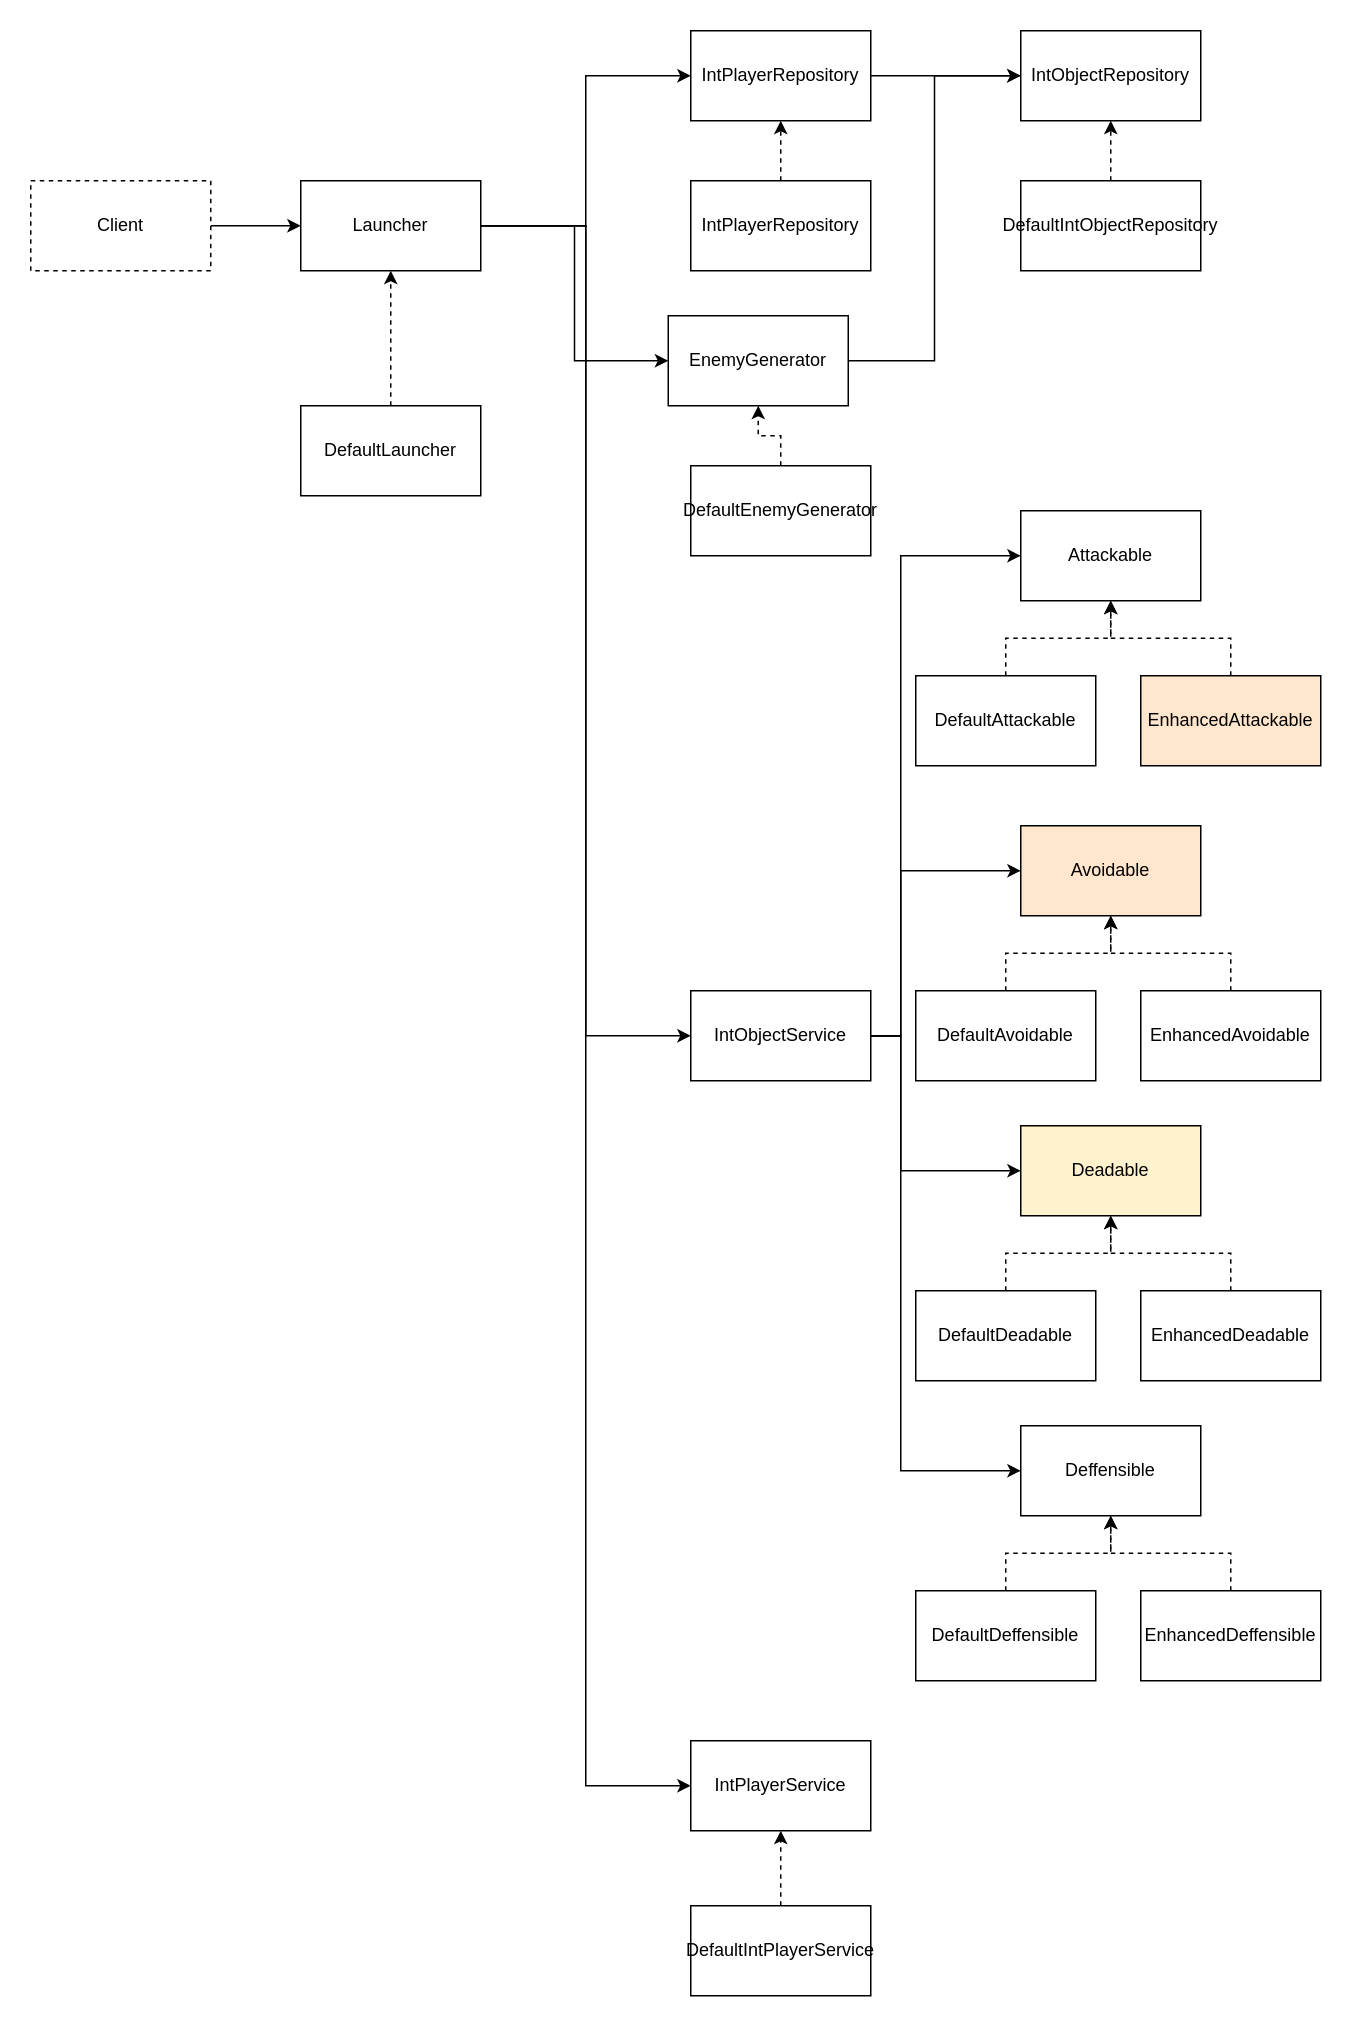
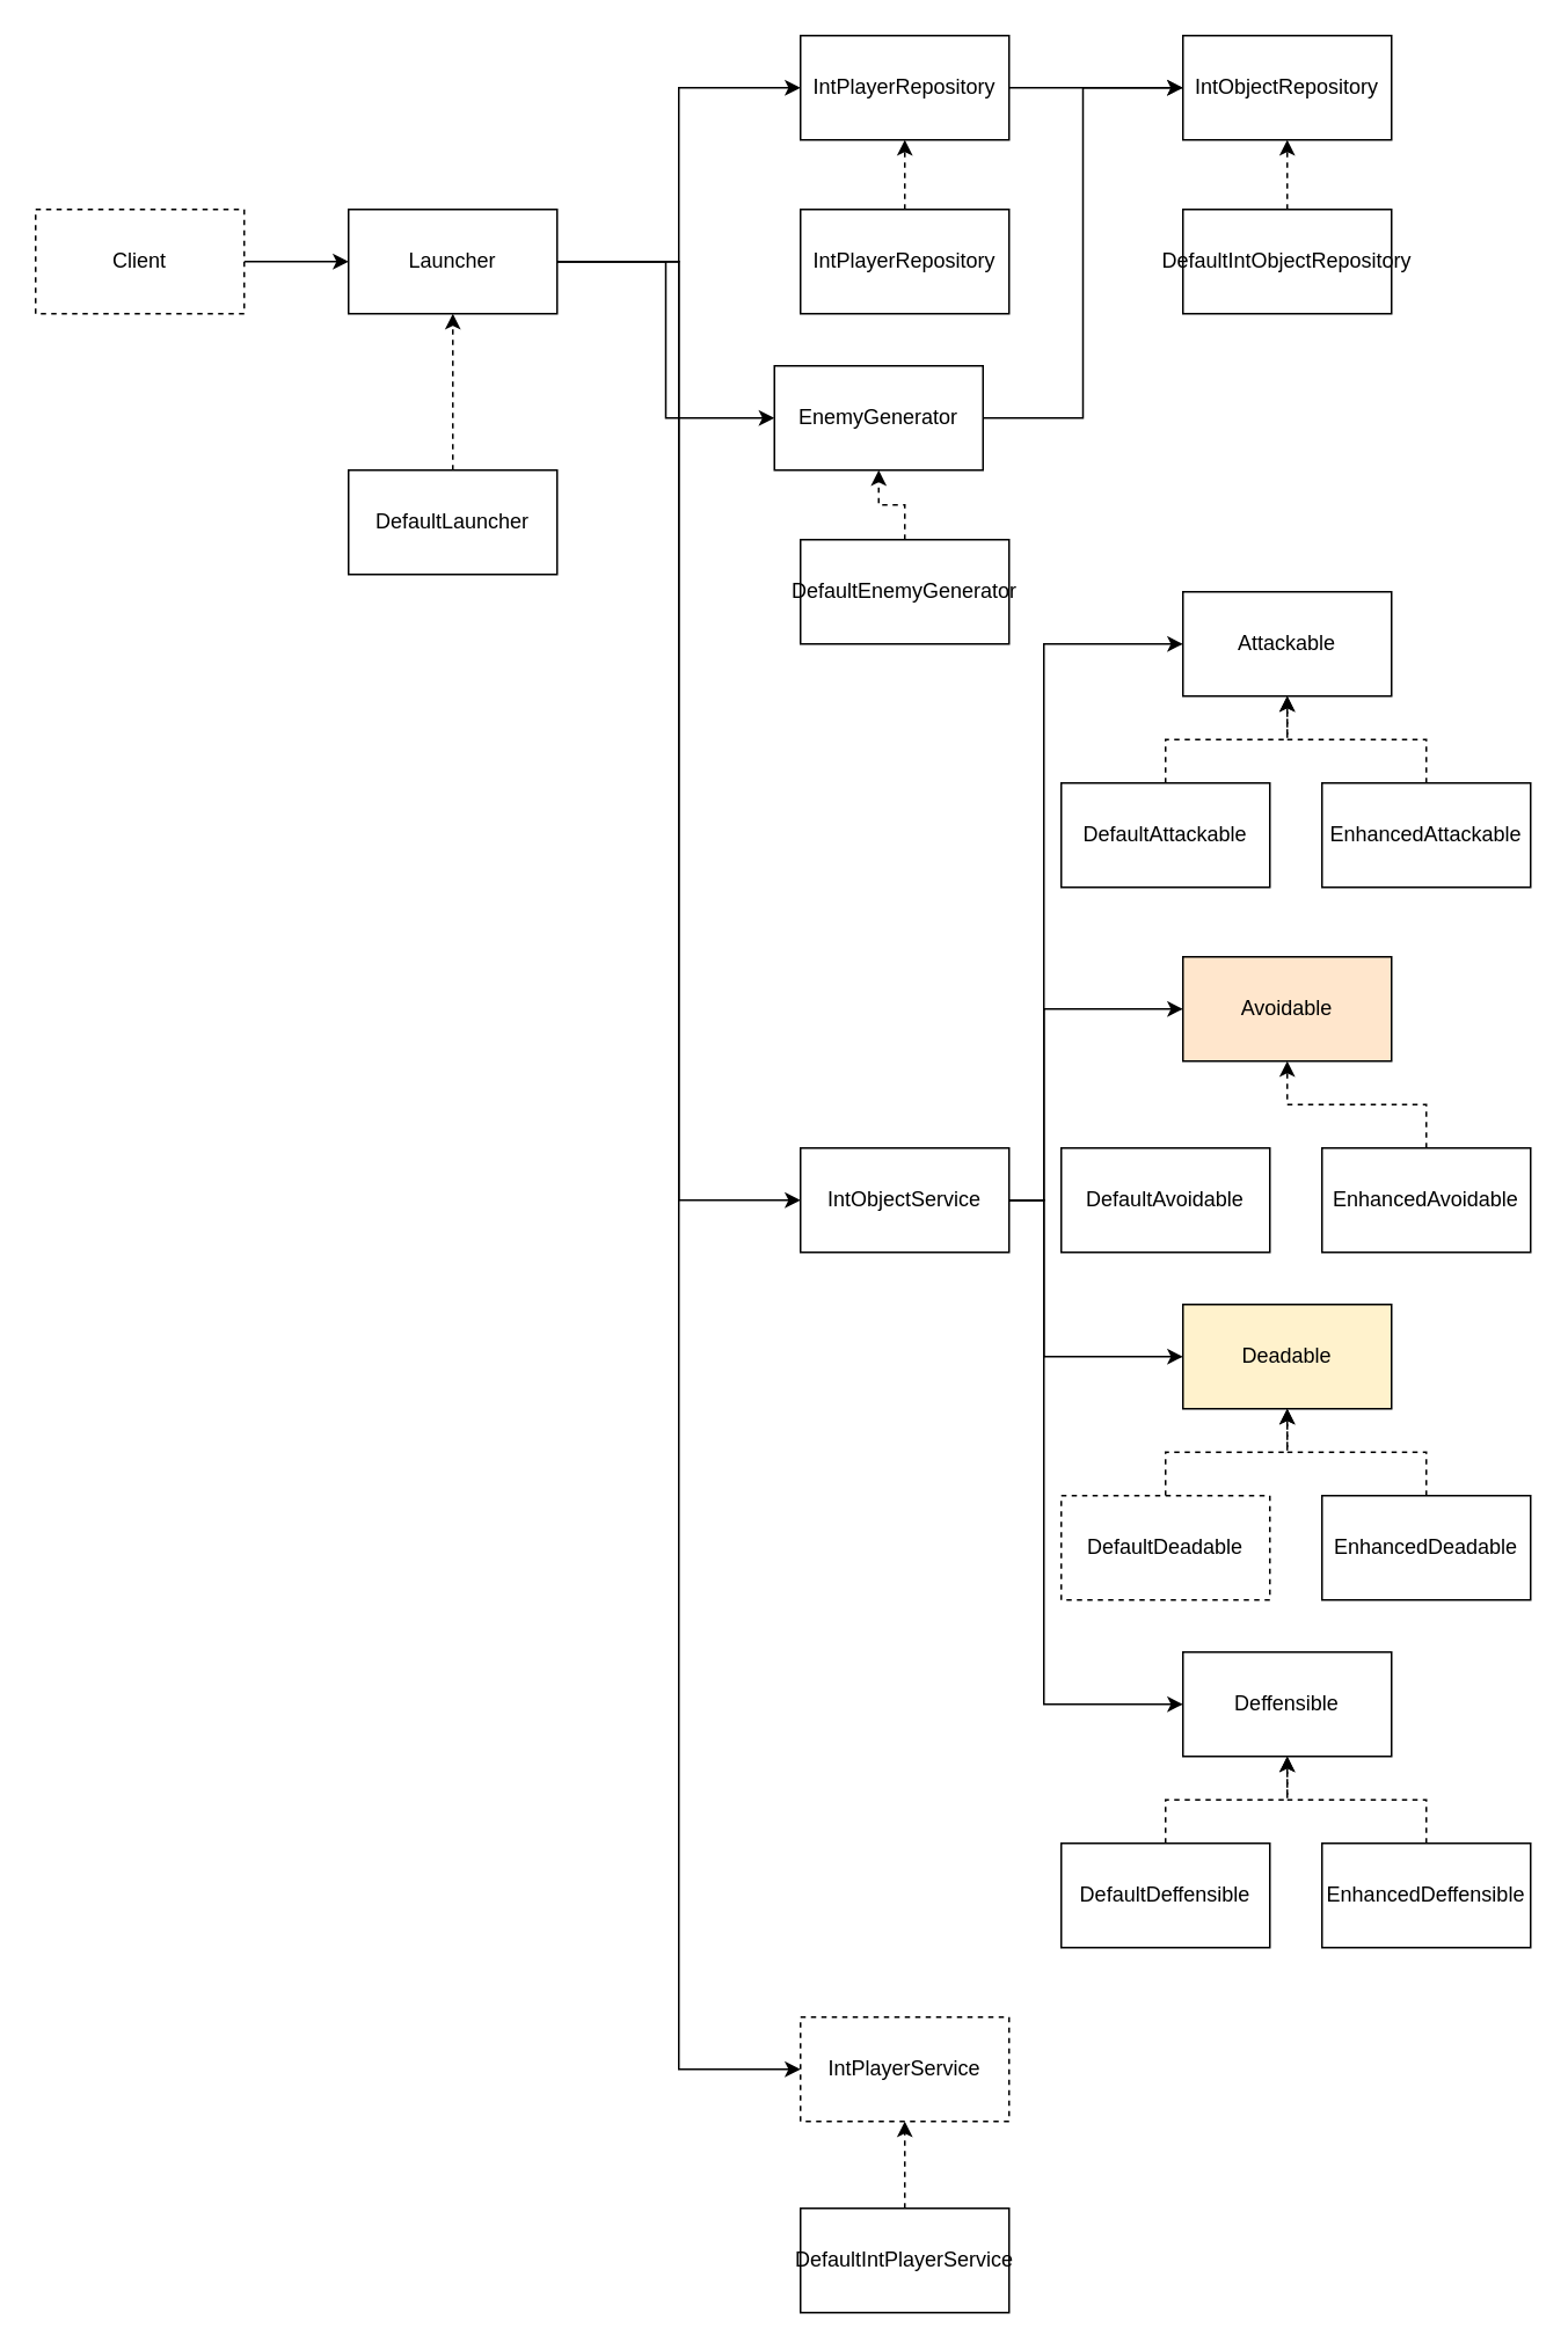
  <mxCell id="0" />
  <mxCell id="1" parent="0" />
  <mxCell id="2" style="edgeStyle=orthogonalEdgeStyle;rounded=0;orthogonalLoop=1;jettySize=auto;html=1;exitX=1;exitY=0.5;exitDx=0;exitDy=0;entryX=0;entryY=0.5;entryDx=0;entryDy=0;" edge="1" parent="1" source="6" target="20"><mxGeometry relative="1" as="geometry" /></mxCell>
  <mxCell id="3" style="edgeStyle=orthogonalEdgeStyle;rounded=0;orthogonalLoop=1;jettySize=auto;html=1;exitX=1;exitY=0.5;exitDx=0;exitDy=0;entryX=0;entryY=0.5;entryDx=0;entryDy=0;" edge="1" parent="1" source="6" target="18"><mxGeometry relative="1" as="geometry" /></mxCell>
  <mxCell id="4" style="edgeStyle=orthogonalEdgeStyle;rounded=0;orthogonalLoop=1;jettySize=auto;html=1;entryX=0;entryY=0.5;entryDx=0;entryDy=0;" edge="1" parent="1" source="6" target="11"><mxGeometry relative="1" as="geometry" /></mxCell>
  <mxCell id="5" style="edgeStyle=orthogonalEdgeStyle;rounded=0;orthogonalLoop=1;jettySize=auto;html=1;entryX=0;entryY=0.5;entryDx=0;entryDy=0;" edge="1" parent="1" source="6" target="13"><mxGeometry relative="1" as="geometry" /></mxCell>
  <mxCell id="6" value="Launcher" style="rounded=0;whiteSpace=wrap;html=1;" vertex="1" parent="1"><mxGeometry x="200" y="120" width="120" height="60" as="geometry" /></mxCell>
  <mxCell id="7" value="" style="edgeStyle=orthogonalEdgeStyle;rounded=0;orthogonalLoop=1;jettySize=auto;html=1;dashed=1;" edge="1" parent="1" source="8" target="6"><mxGeometry relative="1" as="geometry" /></mxCell>
  <mxCell id="8" value="DefaultLauncher" style="rounded=0;whiteSpace=wrap;html=1;" vertex="1" parent="1"><mxGeometry x="200" y="270" width="120" height="60" as="geometry" /></mxCell>
  <mxCell id="9" value="" style="edgeStyle=orthogonalEdgeStyle;rounded=0;orthogonalLoop=1;jettySize=auto;html=1;" edge="1" parent="1" source="10" target="6"><mxGeometry relative="1" as="geometry" /></mxCell>
  <mxCell id="10" value="Client" style="rounded=0;whiteSpace=wrap;html=1;dashed=1;" vertex="1" parent="1"><mxGeometry x="20" y="120" width="120" height="60" as="geometry" /></mxCell>
- <mxCell id="11" value="IntPlayerService" style="rounded=0;whiteSpace=wrap;html=1;" vertex="1" parent="1"><mxGeometry x="460" y="1160" width="120" height="60" as="geometry" /></mxCell>
+ <mxCell id="11" value="IntPlayerService" style="rounded=0;whiteSpace=wrap;html=1;dashed=1;" vertex="1" parent="1"><mxGeometry x="460" y="1160" width="120" height="60" as="geometry" /></mxCell>
  <mxCell id="12" style="edgeStyle=orthogonalEdgeStyle;rounded=0;orthogonalLoop=1;jettySize=auto;html=1;entryX=0;entryY=0.5;entryDx=0;entryDy=0;" edge="1" parent="1" source="13" target="23"><mxGeometry relative="1" as="geometry" /></mxCell>
  <mxCell id="13" value="IntPlayerRepository" style="rounded=0;whiteSpace=wrap;html=1;" vertex="1" parent="1"><mxGeometry x="460" y="20" width="120" height="60" as="geometry" /></mxCell>
  <mxCell id="14" value="" style="edgeStyle=orthogonalEdgeStyle;rounded=0;orthogonalLoop=1;jettySize=auto;html=1;" edge="1" parent="1" source="18" target="26"><mxGeometry relative="1" as="geometry"><Array as="points"><mxPoint x="600" y="690" /><mxPoint x="600" y="370" /></Array></mxGeometry></mxCell>
  <mxCell id="15" style="edgeStyle=orthogonalEdgeStyle;rounded=0;orthogonalLoop=1;jettySize=auto;html=1;entryX=0;entryY=0.5;entryDx=0;entryDy=0;exitX=1;exitY=0.5;exitDx=0;exitDy=0;" edge="1" parent="1" source="18" target="31"><mxGeometry relative="1" as="geometry"><Array as="points"><mxPoint x="600" y="690" /><mxPoint x="600" y="580" /></Array></mxGeometry></mxCell>
  <mxCell id="16" style="edgeStyle=orthogonalEdgeStyle;rounded=0;orthogonalLoop=1;jettySize=auto;html=1;entryX=0;entryY=0.5;entryDx=0;entryDy=0;" edge="1" parent="1" source="18" target="36"><mxGeometry relative="1" as="geometry"><Array as="points"><mxPoint x="600" y="690" /><mxPoint x="600" y="780" /></Array></mxGeometry></mxCell>
  <mxCell id="17" style="edgeStyle=orthogonalEdgeStyle;rounded=0;orthogonalLoop=1;jettySize=auto;html=1;exitX=1;exitY=0.5;exitDx=0;exitDy=0;entryX=0;entryY=0.5;entryDx=0;entryDy=0;" edge="1" parent="1" source="18" target="41"><mxGeometry relative="1" as="geometry"><Array as="points"><mxPoint x="600" y="690" /><mxPoint x="600" y="980" /></Array></mxGeometry></mxCell>
  <mxCell id="18" value="IntObjectService" style="rounded=0;whiteSpace=wrap;html=1;" vertex="1" parent="1"><mxGeometry x="460" y="660" width="120" height="60" as="geometry" /></mxCell>
  <mxCell id="19" style="edgeStyle=orthogonalEdgeStyle;rounded=0;orthogonalLoop=1;jettySize=auto;html=1;entryX=0;entryY=0.5;entryDx=0;entryDy=0;" edge="1" parent="1" source="20" target="23"><mxGeometry relative="1" as="geometry" /></mxCell>
  <mxCell id="20" value="EnemyGenerator" style="rounded=0;whiteSpace=wrap;html=1;" vertex="1" parent="1"><mxGeometry x="445" y="210" width="120" height="60" as="geometry" /></mxCell>
  <mxCell id="21" value="" style="edgeStyle=orthogonalEdgeStyle;rounded=0;orthogonalLoop=1;jettySize=auto;html=1;dashed=1;" edge="1" parent="1" source="22" target="20"><mxGeometry relative="1" as="geometry" /></mxCell>
  <mxCell id="22" value="DefaultEnemyGenerator" style="rounded=0;whiteSpace=wrap;html=1;" vertex="1" parent="1"><mxGeometry x="460" y="310" width="120" height="60" as="geometry" /></mxCell>
  <mxCell id="23" value="IntObjectRepository" style="rounded=0;whiteSpace=wrap;html=1;" vertex="1" parent="1"><mxGeometry x="680" y="20" width="120" height="60" as="geometry" /></mxCell>
  <mxCell id="24" value="" style="edgeStyle=orthogonalEdgeStyle;rounded=0;orthogonalLoop=1;jettySize=auto;html=1;dashed=1;" edge="1" parent="1" source="25" target="23"><mxGeometry relative="1" as="geometry" /></mxCell>
  <mxCell id="25" value="DefaultIntObjectRepository" style="rounded=0;whiteSpace=wrap;html=1;" vertex="1" parent="1"><mxGeometry x="680" y="120" width="120" height="60" as="geometry" /></mxCell>
  <mxCell id="26" value="Attackable" style="rounded=0;whiteSpace=wrap;html=1;" vertex="1" parent="1"><mxGeometry x="680" y="340" width="120" height="60" as="geometry" /></mxCell>
  <mxCell id="27" style="edgeStyle=orthogonalEdgeStyle;rounded=0;orthogonalLoop=1;jettySize=auto;html=1;entryX=0.5;entryY=1;entryDx=0;entryDy=0;dashed=1;" edge="1" parent="1" source="28" target="26"><mxGeometry relative="1" as="geometry" /></mxCell>
  <mxCell id="28" value="DefaultAttackable" style="rounded=0;whiteSpace=wrap;html=1;" vertex="1" parent="1"><mxGeometry x="610" y="450" width="120" height="60" as="geometry" /></mxCell>
  <mxCell id="29" style="edgeStyle=orthogonalEdgeStyle;rounded=0;orthogonalLoop=1;jettySize=auto;html=1;entryX=0.5;entryY=1;entryDx=0;entryDy=0;dashed=1;" edge="1" parent="1" source="30" target="26"><mxGeometry relative="1" as="geometry" /></mxCell>
- <mxCell id="30" value="EnhancedAttackable" style="rounded=0;whiteSpace=wrap;html=1;fillColor=#ffe6cc;" vertex="1" parent="1"><mxGeometry x="760" y="450" width="120" height="60" as="geometry" /></mxCell>
+ <mxCell id="30" value="EnhancedAttackable" style="rounded=0;whiteSpace=wrap;html=1;" vertex="1" parent="1"><mxGeometry x="760" y="450" width="120" height="60" as="geometry" /></mxCell>
  <mxCell id="31" value="Avoidable" style="rounded=0;whiteSpace=wrap;html=1;fillColor=#ffe6cc;" vertex="1" parent="1"><mxGeometry x="680" y="550" width="120" height="60" as="geometry" /></mxCell>
- <mxCell id="32" style="edgeStyle=orthogonalEdgeStyle;rounded=0;orthogonalLoop=1;jettySize=auto;html=1;entryX=0.5;entryY=1;entryDx=0;entryDy=0;dashed=1;" edge="1" parent="1" source="33" target="31"><mxGeometry relative="1" as="geometry" /></mxCell>
  <mxCell id="33" value="DefaultAvoidable" style="rounded=0;whiteSpace=wrap;html=1;" vertex="1" parent="1"><mxGeometry x="610" y="660" width="120" height="60" as="geometry" /></mxCell>
  <mxCell id="34" style="edgeStyle=orthogonalEdgeStyle;rounded=0;orthogonalLoop=1;jettySize=auto;html=1;entryX=0.5;entryY=1;entryDx=0;entryDy=0;dashed=1;" edge="1" parent="1" source="35" target="31"><mxGeometry relative="1" as="geometry" /></mxCell>
  <mxCell id="35" value="EnhancedAvoidable" style="rounded=0;whiteSpace=wrap;html=1;" vertex="1" parent="1"><mxGeometry x="760" y="660" width="120" height="60" as="geometry" /></mxCell>
  <mxCell id="36" value="Deadable" style="rounded=0;whiteSpace=wrap;html=1;fillColor=#fff2cc;" vertex="1" parent="1"><mxGeometry x="680" y="750" width="120" height="60" as="geometry" /></mxCell>
  <mxCell id="37" style="edgeStyle=orthogonalEdgeStyle;rounded=0;orthogonalLoop=1;jettySize=auto;html=1;entryX=0.5;entryY=1;entryDx=0;entryDy=0;dashed=1;" edge="1" parent="1" source="38" target="36"><mxGeometry relative="1" as="geometry" /></mxCell>
- <mxCell id="38" value="DefaultDeadable" style="rounded=0;whiteSpace=wrap;html=1;" vertex="1" parent="1"><mxGeometry x="610" y="860" width="120" height="60" as="geometry" /></mxCell>
+ <mxCell id="38" value="DefaultDeadable" style="rounded=0;whiteSpace=wrap;html=1;dashed=1;" vertex="1" parent="1"><mxGeometry x="610" y="860" width="120" height="60" as="geometry" /></mxCell>
  <mxCell id="39" style="edgeStyle=orthogonalEdgeStyle;rounded=0;orthogonalLoop=1;jettySize=auto;html=1;entryX=0.5;entryY=1;entryDx=0;entryDy=0;dashed=1;" edge="1" parent="1" source="40" target="36"><mxGeometry relative="1" as="geometry" /></mxCell>
  <mxCell id="40" value="EnhancedDeadable" style="rounded=0;whiteSpace=wrap;html=1;" vertex="1" parent="1"><mxGeometry x="760" y="860" width="120" height="60" as="geometry" /></mxCell>
  <mxCell id="41" value="Deffensible" style="rounded=0;whiteSpace=wrap;html=1;" vertex="1" parent="1"><mxGeometry x="680" y="950" width="120" height="60" as="geometry" /></mxCell>
  <mxCell id="42" style="edgeStyle=orthogonalEdgeStyle;rounded=0;orthogonalLoop=1;jettySize=auto;html=1;entryX=0.5;entryY=1;entryDx=0;entryDy=0;dashed=1;" edge="1" parent="1" source="43" target="41"><mxGeometry relative="1" as="geometry" /></mxCell>
  <mxCell id="43" value="DefaultDeffensible" style="rounded=0;whiteSpace=wrap;html=1;" vertex="1" parent="1"><mxGeometry x="610" y="1060" width="120" height="60" as="geometry" /></mxCell>
  <mxCell id="44" style="edgeStyle=orthogonalEdgeStyle;rounded=0;orthogonalLoop=1;jettySize=auto;html=1;entryX=0.5;entryY=1;entryDx=0;entryDy=0;dashed=1;" edge="1" parent="1" source="45" target="41"><mxGeometry relative="1" as="geometry" /></mxCell>
  <mxCell id="45" value="EnhancedDeffensible" style="rounded=0;whiteSpace=wrap;html=1;" vertex="1" parent="1"><mxGeometry x="760" y="1060" width="120" height="60" as="geometry" /></mxCell>
  <mxCell id="46" value="" style="edgeStyle=orthogonalEdgeStyle;rounded=0;orthogonalLoop=1;jettySize=auto;html=1;dashed=1;" edge="1" parent="1" source="47" target="11"><mxGeometry relative="1" as="geometry" /></mxCell>
  <mxCell id="47" value="DefaultIntPlayerService" style="rounded=0;whiteSpace=wrap;html=1;" vertex="1" parent="1"><mxGeometry x="460" y="1270" width="120" height="60" as="geometry" /></mxCell>
  <mxCell id="48" value="" style="edgeStyle=orthogonalEdgeStyle;rounded=0;orthogonalLoop=1;jettySize=auto;html=1;dashed=1;" edge="1" parent="1" source="49" target="13"><mxGeometry relative="1" as="geometry" /></mxCell>
  <mxCell id="49" value="IntPlayerRepository" style="rounded=0;whiteSpace=wrap;html=1;" vertex="1" parent="1"><mxGeometry x="460" y="120" width="120" height="60" as="geometry" /></mxCell>
